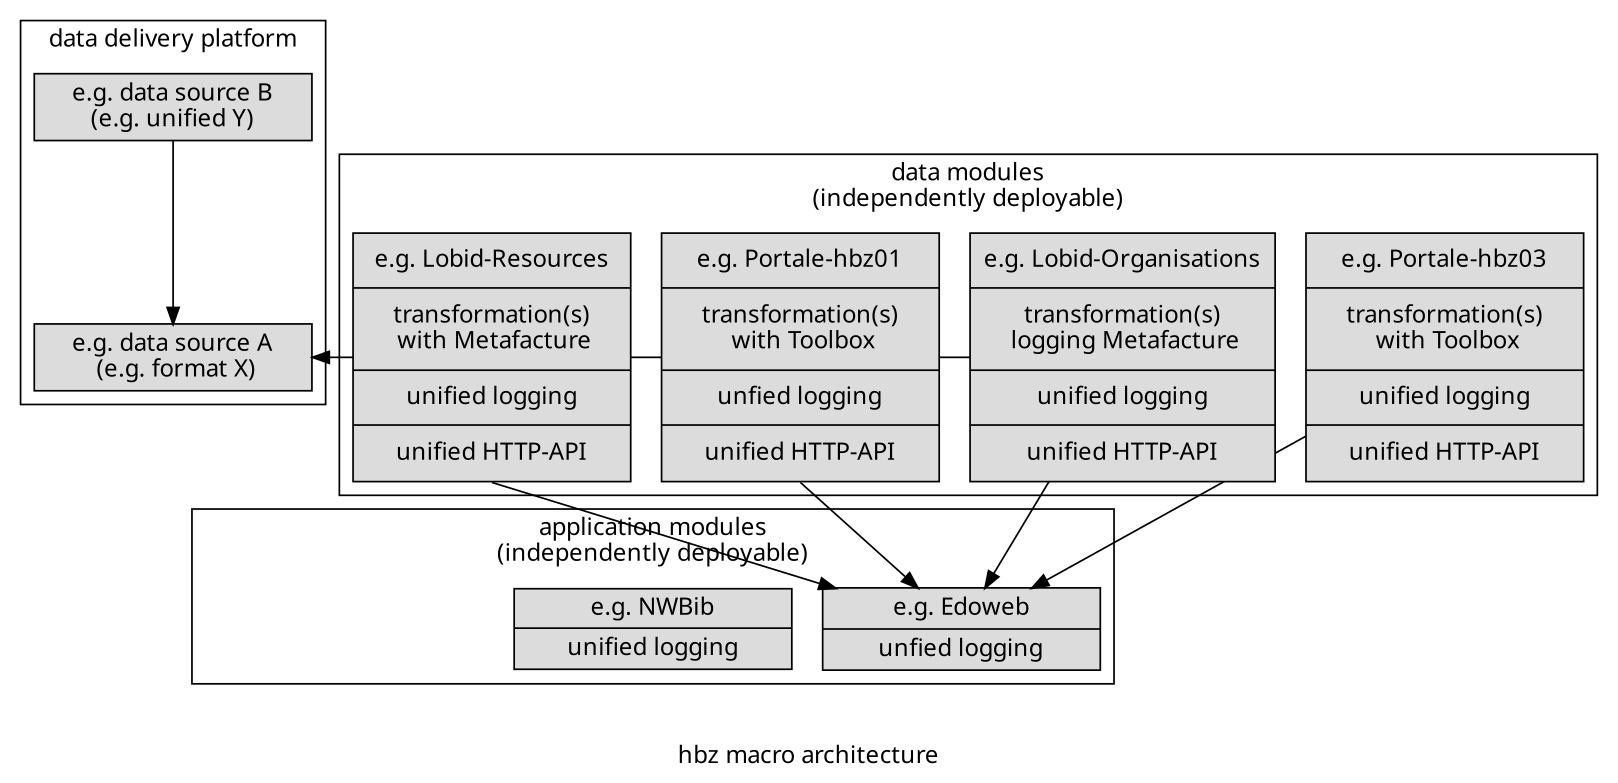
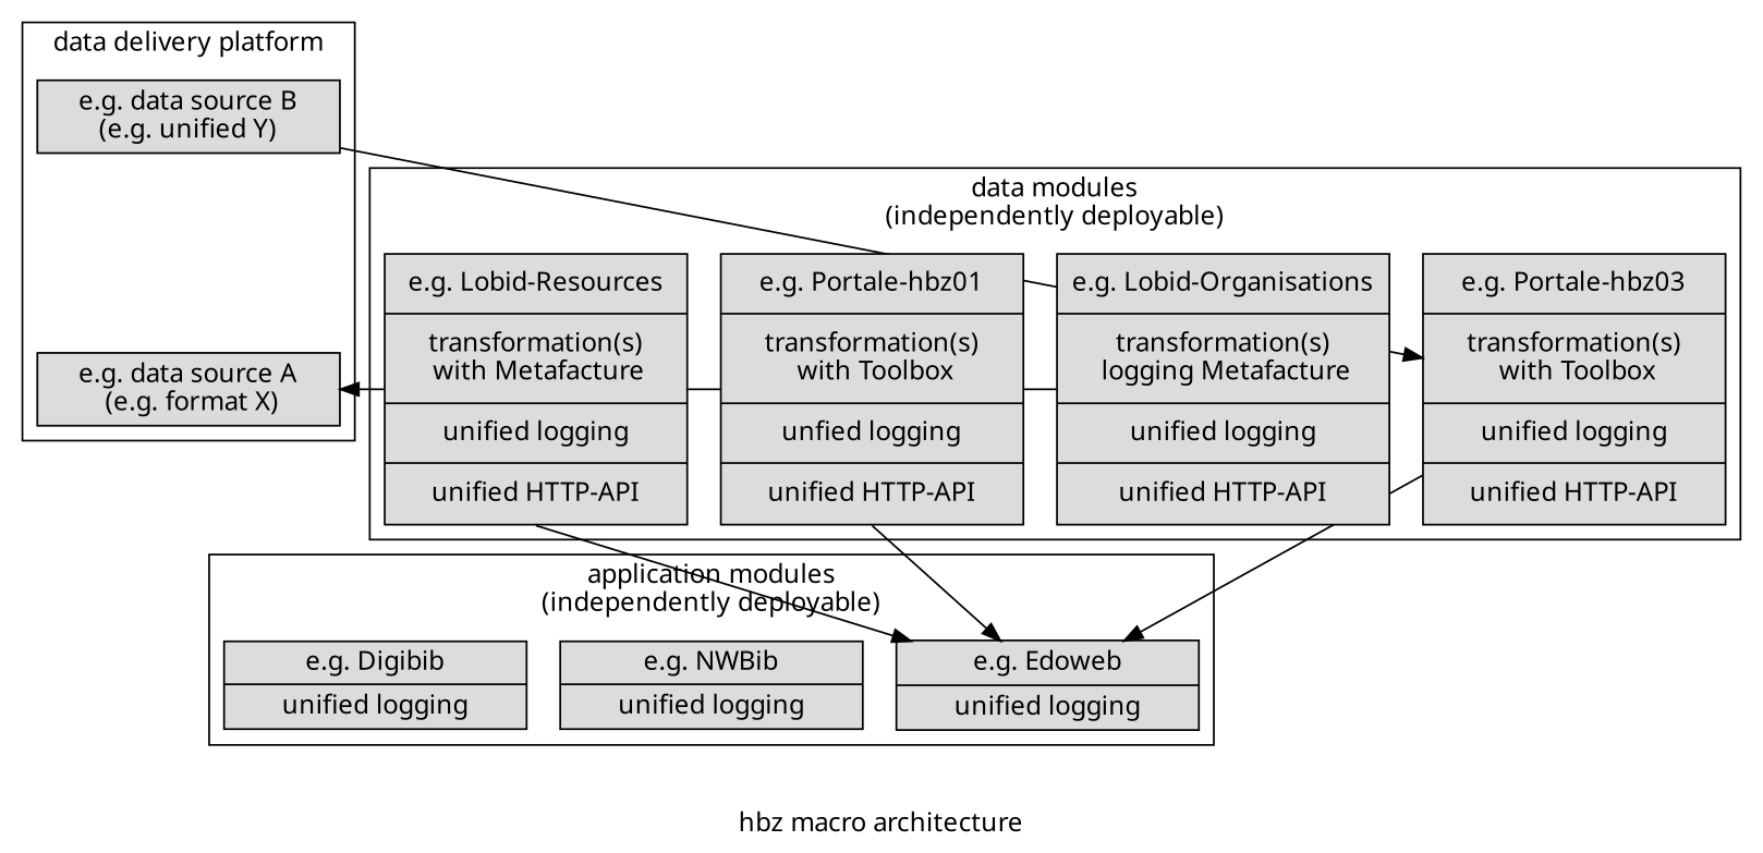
  digraph {
    compound=true
    fontname="Noto Sans"
    label="hbz macro architecture"
    splines=false
    node [fillcolor=gainsboro fontname="Noto Sans" shape=record style=filled]
    edge [fontname="Noto Sans"]
    n1 [label="e.g. data source B\n(e.g. unified Y)" width=2.25]
    n2 [label="e.g. data source A\n (e.g. format X)" width=2.25]
    n3 [height=2 label="{e.g. Portale-hbz03|transformation(s)\n with Toolbox|unified logging|unified HTTP-API}" width=2.25]
    n4 [height=2 label="{e.g. Lobid-Organisations|transformation(s)\n logging Metafacture|unified logging|unified HTTP-API}" width=2.25]
    n5 [height=2 label="{e.g. Portale-hbz01|transformation(s)\n with Toolbox|unfied logging|unified HTTP-API}" width=2.25]
    n6 [height=2 label="{e.g. Lobid-Resources|transformation(s)\n with Metafacture|unified logging|unified HTTP-API}" width=2.25]
-   n7 [label="{e.g. Edoweb|unfied logging}" width=2.25]
+   n7 [label="{e.g. Edoweb|unified logging}" width=2.25]
    n8 [label="{e.g. NWBib|unified logging}" width=2.25]
+   n9 [label="{e.g. Digibib|unified logging}" width=2.25]
    subgraph cluster_1 {
      label="data delivery platform"
      n1
      n2
    }
    subgraph cluster_2 {
      label="data modules\n(independently deployable)"
      n3
      n4
      n5
      n6
    }
    subgraph cluster_3 {
      label="application modules\n(independently deployable)"
      n7
      n8
+     n9
    }
-   n1 -> n2
+   n1 -> n3
    n3 -> n7
    n4 -> n2
-   n4 -> n7
    n5 -> n7 [tailport=s]
    n6 -> n7 [tailport=s]
  }
